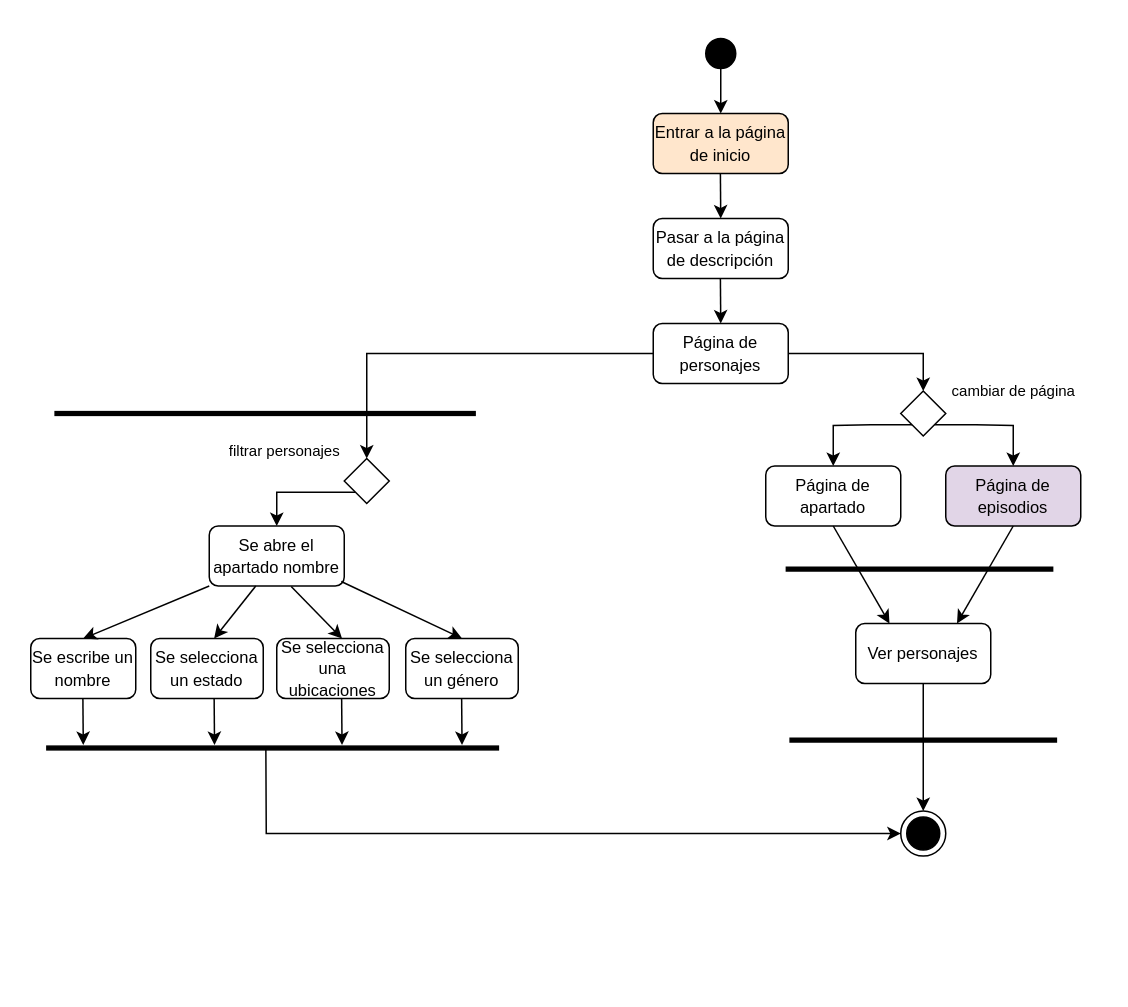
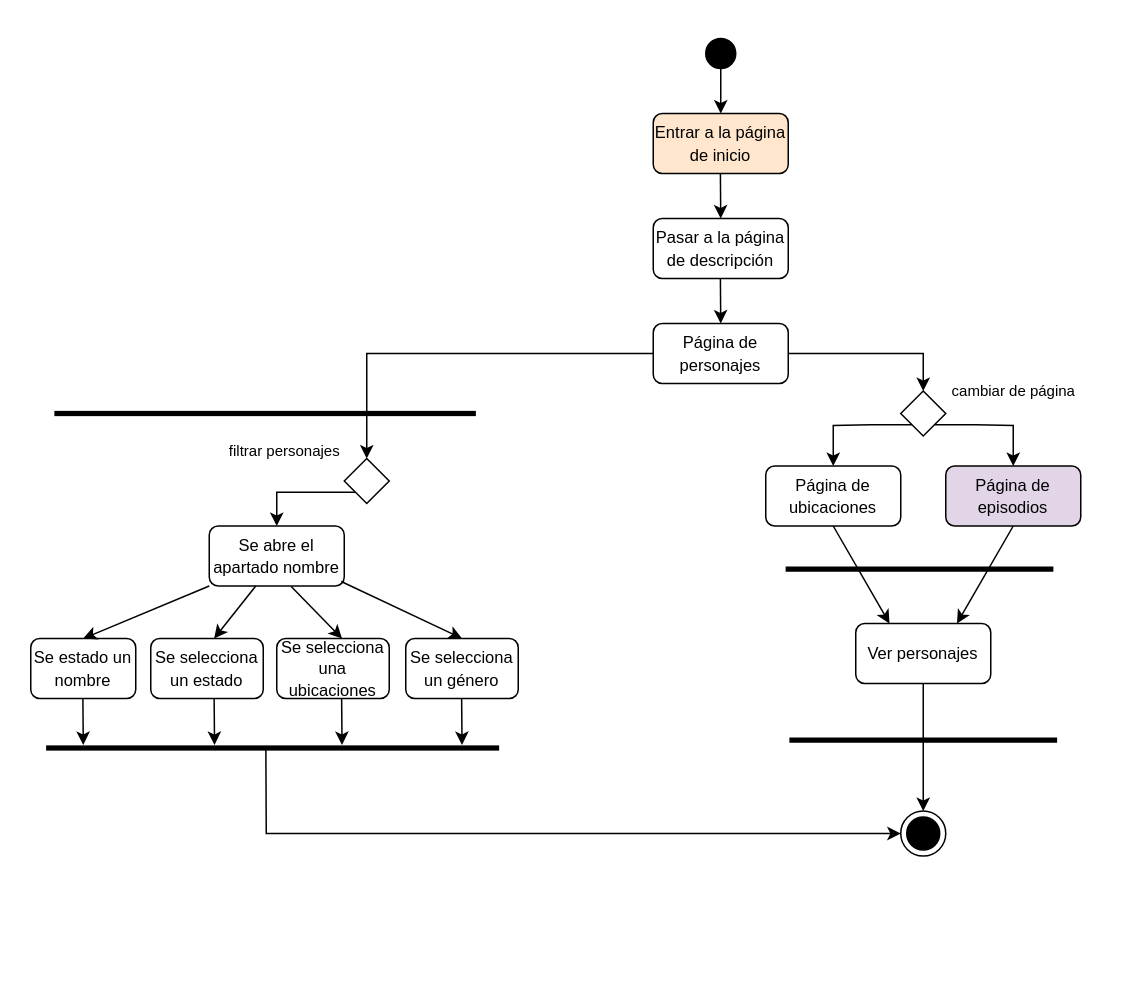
  <mxCell id="0" />
  <mxCell id="1" parent="0" />
  <mxCell id="2" value="" style="ellipse;html=1;shape=startState;fillColor=#000000;strokeColor=#FFFFFF;" vertex="1" parent="1"><mxGeometry x="465" y="20" width="30" height="30" as="geometry" /></mxCell>
  <mxCell id="3" value="" style="endArrow=classic;html=1;rounded=0;" edge="1" parent="1"><mxGeometry width="50" height="50" relative="1" as="geometry"><mxPoint x="480" y="45" as="sourcePoint" /><mxPoint x="480" y="75" as="targetPoint" /></mxGeometry></mxCell>
  <mxCell id="4" value="&lt;font style=&quot;font-size: 11px;&quot;&gt;Entrar a la página de inicio&lt;/font&gt;" style="rounded=1;whiteSpace=wrap;html=1;fillColor=#ffe6cc;" vertex="1" parent="1"><mxGeometry x="435" y="75" width="90" height="40" as="geometry" /></mxCell>
  <mxCell id="5" value="" style="endArrow=classic;html=1;rounded=0;exitX=0.49;exitY=0.863;exitDx=0;exitDy=0;exitPerimeter=0;" edge="1" parent="1"><mxGeometry width="50" height="50" relative="1" as="geometry"><mxPoint x="479.76" y="115" as="sourcePoint" /><mxPoint x="480" y="145" as="targetPoint" /></mxGeometry></mxCell>
  <mxCell id="6" value="&lt;span style=&quot;font-size: 11px;&quot;&gt;Pasar a la página de descripción&lt;/span&gt;" style="rounded=1;whiteSpace=wrap;html=1;" vertex="1" parent="1"><mxGeometry x="435" y="145" width="90" height="40" as="geometry" /></mxCell>
  <mxCell id="7" style="edgeStyle=orthogonalEdgeStyle;rounded=0;orthogonalLoop=1;jettySize=auto;html=1;entryX=0.5;entryY=0;entryDx=0;entryDy=0;exitX=0;exitY=0.5;exitDx=0;exitDy=0;" edge="1" parent="1" source="9" target="12"><mxGeometry relative="1" as="geometry"><mxPoint x="430" y="235" as="sourcePoint" /></mxGeometry></mxCell>
  <mxCell id="8" style="edgeStyle=orthogonalEdgeStyle;rounded=0;orthogonalLoop=1;jettySize=auto;html=1;exitX=1;exitY=0.5;exitDx=0;exitDy=0;entryX=0.5;entryY=0;entryDx=0;entryDy=0;" edge="1" parent="1" source="9" target="29"><mxGeometry relative="1" as="geometry" /></mxCell>
  <mxCell id="9" value="&lt;span style=&quot;font-size: 11px;&quot;&gt;Página de personajes&lt;/span&gt;" style="rounded=1;whiteSpace=wrap;html=1;" vertex="1" parent="1"><mxGeometry x="435" y="215" width="90" height="40" as="geometry" /></mxCell>
  <mxCell id="10" value="" style="endArrow=classic;html=1;rounded=0;exitX=0.49;exitY=0.863;exitDx=0;exitDy=0;exitPerimeter=0;" edge="1" parent="1"><mxGeometry width="50" height="50" relative="1" as="geometry"><mxPoint x="479.76" y="185" as="sourcePoint" /><mxPoint x="480" y="215" as="targetPoint" /></mxGeometry></mxCell>
  <mxCell id="11" style="edgeStyle=orthogonalEdgeStyle;rounded=0;orthogonalLoop=1;jettySize=auto;html=1;exitX=0;exitY=1;exitDx=0;exitDy=0;entryX=0.5;entryY=0;entryDx=0;entryDy=0;" edge="1" parent="1" source="12" target="13"><mxGeometry relative="1" as="geometry"><mxPoint x="183" y="319" as="targetPoint" /><Array as="points"><mxPoint x="184" y="328" /></Array></mxGeometry></mxCell>
  <mxCell id="12" value="" style="rhombus;whiteSpace=wrap;html=1;" vertex="1" parent="1"><mxGeometry x="229" y="305" width="30" height="30" as="geometry" /></mxCell>
  <mxCell id="13" value="&lt;span style=&quot;font-size: 11px;&quot;&gt;Se abre el apartado nombre&lt;/span&gt;" style="rounded=1;whiteSpace=wrap;html=1;" vertex="1" parent="1"><mxGeometry x="139" y="350" width="90" height="40" as="geometry" /></mxCell>
- <mxCell id="14" value="&lt;span style=&quot;font-size: 11px;&quot;&gt;Se escribe un nombre&lt;/span&gt;" style="rounded=1;whiteSpace=wrap;html=1;" vertex="1" parent="1"><mxGeometry x="20" y="425" width="70" height="40" as="geometry" /></mxCell>
+ <mxCell id="14" value="&lt;span style=&quot;font-size: 11px;&quot;&gt;Se estado un nombre&lt;/span&gt;" style="rounded=1;whiteSpace=wrap;html=1;" vertex="1" parent="1"><mxGeometry x="20" y="425" width="70" height="40" as="geometry" /></mxCell>
  <mxCell id="15" value="&lt;span style=&quot;font-size: 11px;&quot;&gt;Se selecciona un estado&lt;/span&gt;" style="rounded=1;whiteSpace=wrap;html=1;" vertex="1" parent="1"><mxGeometry x="100" y="425" width="75" height="40" as="geometry" /></mxCell>
  <mxCell id="16" value="&lt;span style=&quot;font-size: 11px;&quot;&gt;Se selecciona una ubicaciones&lt;/span&gt;" style="rounded=1;whiteSpace=wrap;html=1;" vertex="1" parent="1"><mxGeometry x="184" y="425" width="75" height="40" as="geometry" /></mxCell>
  <mxCell id="17" value="&lt;span style=&quot;font-size: 11px;&quot;&gt;Se selecciona un género&lt;/span&gt;" style="rounded=1;whiteSpace=wrap;html=1;" vertex="1" parent="1"><mxGeometry x="270" y="425" width="75" height="40" as="geometry" /></mxCell>
  <mxCell id="18" value="" style="endArrow=classic;html=1;rounded=0;exitX=0;exitY=1;exitDx=0;exitDy=0;entryX=0.5;entryY=0;entryDx=0;entryDy=0;" edge="1" parent="1" source="13" target="14"><mxGeometry width="50" height="50" relative="1" as="geometry"><mxPoint x="54.46" y="394.905" as="sourcePoint" /><mxPoint x="194" y="405" as="targetPoint" /></mxGeometry></mxCell>
  <mxCell id="19" value="" style="endArrow=classic;html=1;rounded=0;entryX=0.5;entryY=0;entryDx=0;entryDy=0;" edge="1" parent="1"><mxGeometry width="50" height="50" relative="1" as="geometry"><mxPoint x="170" y="390" as="sourcePoint" /><mxPoint x="142.26" y="425" as="targetPoint" /></mxGeometry></mxCell>
  <mxCell id="20" value="" style="endArrow=classic;html=1;rounded=0;entryX=0.5;entryY=0;entryDx=0;entryDy=0;exitX=0.607;exitY=1.008;exitDx=0;exitDy=0;exitPerimeter=0;" edge="1" parent="1" source="13"><mxGeometry width="50" height="50" relative="1" as="geometry"><mxPoint x="227.26" y="394" as="sourcePoint" /><mxPoint x="227.52" y="425" as="targetPoint" /></mxGeometry></mxCell>
  <mxCell id="21" value="" style="endArrow=classic;html=1;rounded=0;entryX=0.5;entryY=0;entryDx=0;entryDy=0;" edge="1" parent="1"><mxGeometry width="50" height="50" relative="1" as="geometry"><mxPoint x="227" y="387" as="sourcePoint" /><mxPoint x="307.52" y="425" as="targetPoint" /></mxGeometry></mxCell>
  <mxCell id="22" value="" style="html=1;points=[];perimeter=orthogonalPerimeter;fillColor=strokeColor;rotation=90;" vertex="1" parent="1"><mxGeometry x="180" y="347.5" width="2.5" height="301" as="geometry" /></mxCell>
  <mxCell id="23" value="" style="endArrow=classic;html=1;rounded=0;entryX=0.5;entryY=0;entryDx=0;entryDy=0;exitX=0.157;exitY=0.626;exitDx=0;exitDy=0;exitPerimeter=0;" edge="1" parent="1"><mxGeometry width="50" height="50" relative="1" as="geometry"><mxPoint x="227.26" y="465" as="sourcePoint" /><mxPoint x="227.52" y="496" as="targetPoint" /></mxGeometry></mxCell>
  <mxCell id="24" value="" style="endArrow=classic;html=1;rounded=0;entryX=0.5;entryY=0;entryDx=0;entryDy=0;exitX=0.157;exitY=0.626;exitDx=0;exitDy=0;exitPerimeter=0;" edge="1" parent="1"><mxGeometry width="50" height="50" relative="1" as="geometry"><mxPoint x="307.26" y="465" as="sourcePoint" /><mxPoint x="307.52" y="496" as="targetPoint" /></mxGeometry></mxCell>
  <mxCell id="25" value="" style="endArrow=classic;html=1;rounded=0;entryX=0.5;entryY=0;entryDx=0;entryDy=0;exitX=0.157;exitY=0.626;exitDx=0;exitDy=0;exitPerimeter=0;" edge="1" parent="1"><mxGeometry width="50" height="50" relative="1" as="geometry"><mxPoint x="142.26" y="465" as="sourcePoint" /><mxPoint x="142.52" y="496" as="targetPoint" /></mxGeometry></mxCell>
  <mxCell id="26" value="" style="endArrow=classic;html=1;rounded=0;entryX=0.5;entryY=0;entryDx=0;entryDy=0;exitX=0.157;exitY=0.626;exitDx=0;exitDy=0;exitPerimeter=0;" edge="1" parent="1"><mxGeometry width="50" height="50" relative="1" as="geometry"><mxPoint x="54.76" y="465" as="sourcePoint" /><mxPoint x="55.02" y="496" as="targetPoint" /></mxGeometry></mxCell>
  <mxCell id="27" style="edgeStyle=orthogonalEdgeStyle;rounded=0;orthogonalLoop=1;jettySize=auto;html=1;exitX=0;exitY=1;exitDx=0;exitDy=0;entryX=0.5;entryY=0;entryDx=0;entryDy=0;" edge="1" parent="1" source="29" target="33"><mxGeometry relative="1" as="geometry"><Array as="points"><mxPoint x="580" y="283" /><mxPoint x="555" y="283" /></Array></mxGeometry></mxCell>
  <mxCell id="28" style="edgeStyle=orthogonalEdgeStyle;rounded=0;orthogonalLoop=1;jettySize=auto;html=1;exitX=1;exitY=1;exitDx=0;exitDy=0;entryX=0.5;entryY=0;entryDx=0;entryDy=0;" edge="1" parent="1" source="29" target="34"><mxGeometry relative="1" as="geometry"><Array as="points"><mxPoint x="650" y="283" /><mxPoint x="675" y="283" /></Array></mxGeometry></mxCell>
  <mxCell id="29" value="" style="rhombus;whiteSpace=wrap;html=1;" vertex="1" parent="1"><mxGeometry x="600" y="260" width="30" height="30" as="geometry" /></mxCell>
  <mxCell id="30" value="&lt;font style=&quot;font-size: 10px;&quot;&gt;cambiar de página&lt;/font&gt;" style="text;html=1;align=center;verticalAlign=middle;resizable=0;points=[];autosize=1;strokeColor=none;fillColor=none;" vertex="1" parent="1"><mxGeometry x="620" y="245" width="110" height="30" as="geometry" /></mxCell>
  <mxCell id="31" value="&lt;font style=&quot;font-size: 10px;&quot;&gt;filtrar personajes&lt;/font&gt;" style="text;html=1;align=center;verticalAlign=middle;resizable=0;points=[];autosize=1;strokeColor=none;fillColor=none;" vertex="1" parent="1"><mxGeometry x="139" y="285" width="100" height="30" as="geometry" /></mxCell>
  <mxCell id="32" value="" style="html=1;points=[];perimeter=orthogonalPerimeter;fillColor=strokeColor;rotation=90;" vertex="1" parent="1"><mxGeometry x="175" y="135" width="2.5" height="280" as="geometry" /></mxCell>
- <mxCell id="33" value="&lt;span style=&quot;font-size: 11px;&quot;&gt;Página de apartado&lt;/span&gt;" style="rounded=1;whiteSpace=wrap;html=1;" vertex="1" parent="1"><mxGeometry x="510" y="310" width="90" height="40" as="geometry" /></mxCell>
+ <mxCell id="33" value="&lt;span style=&quot;font-size: 11px;&quot;&gt;Página de ubicaciones&lt;/span&gt;" style="rounded=1;whiteSpace=wrap;html=1;" vertex="1" parent="1"><mxGeometry x="510" y="310" width="90" height="40" as="geometry" /></mxCell>
  <mxCell id="34" value="&lt;span style=&quot;font-size: 11px;&quot;&gt;Página de episodios&lt;/span&gt;" style="rounded=1;whiteSpace=wrap;html=1;fillColor=#e1d5e7;" vertex="1" parent="1"><mxGeometry x="630" y="310" width="90" height="40" as="geometry" /></mxCell>
  <mxCell id="35" value="" style="html=1;points=[];perimeter=orthogonalPerimeter;fillColor=strokeColor;rotation=90;" vertex="1" parent="1"><mxGeometry x="611.25" y="290" width="2.5" height="177.5" as="geometry" /></mxCell>
  <mxCell id="36" value="&lt;span style=&quot;font-size: 11px;&quot;&gt;Ver personajes&lt;/span&gt;" style="rounded=1;whiteSpace=wrap;html=1;" vertex="1" parent="1"><mxGeometry x="570" y="415" width="90" height="40" as="geometry" /></mxCell>
  <mxCell id="37" value="" style="endArrow=classic;html=1;rounded=0;entryX=0.25;entryY=0;entryDx=0;entryDy=0;exitX=0.5;exitY=1;exitDx=0;exitDy=0;" edge="1" parent="1" source="33" target="36"><mxGeometry width="50" height="50" relative="1" as="geometry"><mxPoint x="360" y="425" as="sourcePoint" /><mxPoint x="410" y="375" as="targetPoint" /></mxGeometry></mxCell>
  <mxCell id="38" value="" style="endArrow=classic;html=1;rounded=0;exitX=0.5;exitY=1;exitDx=0;exitDy=0;entryX=0.75;entryY=0;entryDx=0;entryDy=0;" edge="1" parent="1" source="34" target="36"><mxGeometry width="50" height="50" relative="1" as="geometry"><mxPoint x="360" y="425" as="sourcePoint" /><mxPoint x="410" y="375" as="targetPoint" /></mxGeometry></mxCell>
  <mxCell id="39" value="" style="endArrow=classic;html=1;rounded=0;exitX=0.5;exitY=1;exitDx=0;exitDy=0;" edge="1" parent="1" source="36" target="40"><mxGeometry width="50" height="50" relative="1" as="geometry"><mxPoint x="360" y="425" as="sourcePoint" /><mxPoint x="615" y="555" as="targetPoint" /></mxGeometry></mxCell>
  <mxCell id="40" value="" style="ellipse;html=1;shape=endState;fillColor=#000000;strokeColor=default;" vertex="1" parent="1"><mxGeometry x="600" y="540" width="30" height="30" as="geometry" /></mxCell>
  <mxCell id="41" value="" style="endArrow=classic;html=1;rounded=0;entryX=0;entryY=0.5;entryDx=0;entryDy=0;exitX=0.633;exitY=0.515;exitDx=0;exitDy=0;exitPerimeter=0;" edge="1" parent="1" source="22" target="40"><mxGeometry width="50" height="50" relative="1" as="geometry"><mxPoint x="360" y="425" as="sourcePoint" /><mxPoint x="410" y="375" as="targetPoint" /><Array as="points"><mxPoint x="177" y="555" /></Array></mxGeometry></mxCell>
  <mxCell id="42" value="" style="html=1;points=[];perimeter=orthogonalPerimeter;fillColor=strokeColor;rotation=90;" vertex="1" parent="1"><mxGeometry x="613.75" y="404" width="2.5" height="177.5" as="geometry" /></mxCell>
